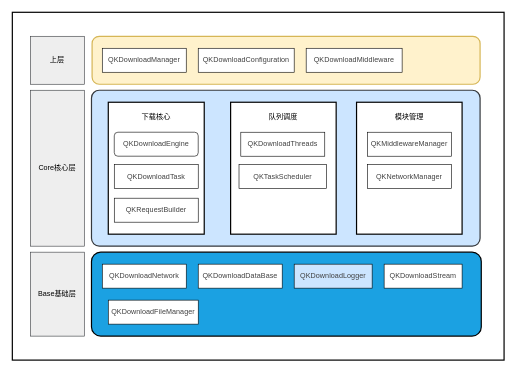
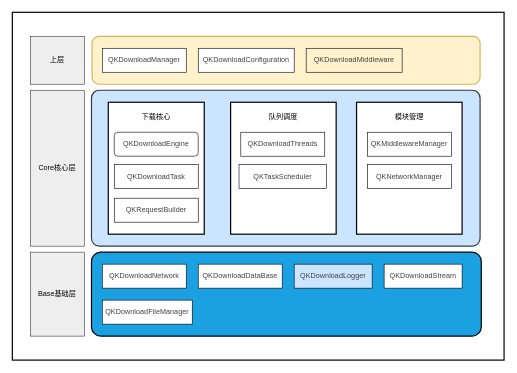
  <mxCell id="0" />
  <mxCell id="1" parent="0" />
  <mxCell id="2" value="" style="rounded=0;whiteSpace=wrap;html=1;shadow=0;strokeColor=#000000;strokeWidth=2;gradientColor=none;" vertex="1" parent="1"><mxGeometry x="20" y="20" width="820" height="580" as="geometry" /></mxCell>
  <mxCell id="3" value="" style="rounded=1;whiteSpace=wrap;html=1;fillColor=#1ba1e2;fontColor=#ffffff;strokeWidth=2;arcSize=11;" vertex="1" parent="1"><mxGeometry x="152" y="420" width="650" height="140" as="geometry" /></mxCell>
  <mxCell id="4" value="Base基础层" style="rounded=0;whiteSpace=wrap;html=1;direction=west;fillColor=#eeeeee;strokeColor=#36393d;" vertex="1" parent="1"><mxGeometry x="50" y="420" width="90" height="140" as="geometry" /></mxCell>
  <mxCell id="5" value="&lt;span style=&quot;color: rgb(64 , 64 , 64) ; line-height: 1.74 ; letter-spacing: 0.008em ; outline-style: none ; overflow-wrap: break-word&quot;&gt;&lt;font style=&quot;font-size: 12px&quot;&gt;QKDownloadNetwork&lt;/font&gt;&lt;/span&gt;" style="rounded=0;whiteSpace=wrap;html=1;perimeterSpacing=20;" vertex="1" parent="1"><mxGeometry x="170" y="440" width="140" height="40" as="geometry" /></mxCell>
  <mxCell id="6" value="&lt;span style=&quot;color: rgb(64 , 64 , 64) ; line-height: 1.74 ; letter-spacing: 0.008em ; outline-style: none ; overflow-wrap: break-word&quot;&gt;&lt;font style=&quot;font-size: 12px&quot;&gt;QKDownloadDataBase&lt;/font&gt;&lt;/span&gt;" style="rounded=0;whiteSpace=wrap;html=1;perimeterSpacing=20;" vertex="1" parent="1"><mxGeometry x="330" y="440" width="140" height="40" as="geometry" /></mxCell>
  <mxCell id="7" value="&lt;span style=&quot;color: rgb(64 , 64 , 64) ; line-height: 1.74 ; letter-spacing: 0.008em ; outline-style: none ; overflow-wrap: break-word&quot;&gt;&lt;font style=&quot;font-size: 12px&quot;&gt;QKDownloadLogger&lt;/font&gt;&lt;/span&gt;" style="rounded=0;whiteSpace=wrap;html=1;perimeterSpacing=20;fillColor=#cce5ff;" vertex="1" parent="1"><mxGeometry x="490" y="440" width="130" height="40" as="geometry" /></mxCell>
  <mxCell id="8" value="&lt;span style=&quot;color: rgb(64 , 64 , 64) ; line-height: 1.74 ; letter-spacing: 0.008em ; outline-style: none ; overflow-wrap: break-word&quot;&gt;&lt;font style=&quot;font-size: 12px&quot;&gt;QKDownloadStream&lt;/font&gt;&lt;/span&gt;" style="rounded=0;whiteSpace=wrap;html=1;perimeterSpacing=20;" vertex="1" parent="1"><mxGeometry x="640" y="440" width="130" height="40" as="geometry" /></mxCell>
- <mxCell id="9" value="&lt;span style=&quot;color: rgb(64 , 64 , 64) ; line-height: 1.74 ; letter-spacing: 0.008em ; outline-style: none ; overflow-wrap: break-word&quot;&gt;&lt;font style=&quot;font-size: 12px&quot;&gt;QKDownloadFileManager&lt;/font&gt;&lt;/span&gt;" style="rounded=0;whiteSpace=wrap;html=1;perimeterSpacing=20;" vertex="1" parent="1"><mxGeometry x="180" y="500" width="150" height="40" as="geometry" /></mxCell>
+ <mxCell id="9" value="&lt;span style=&quot;color: rgb(64 , 64 , 64) ; line-height: 1.74 ; letter-spacing: 0.008em ; outline-style: none ; overflow-wrap: break-word&quot;&gt;&lt;font style=&quot;font-size: 12px&quot;&gt;QKDownloadFileManager&lt;/font&gt;&lt;/span&gt;" style="rounded=0;whiteSpace=wrap;html=1;perimeterSpacing=20;" vertex="1" parent="1"><mxGeometry x="170" y="500" width="150" height="40" as="geometry" /></mxCell>
  <mxCell id="10" value="Core核心层" style="rounded=0;whiteSpace=wrap;html=1;direction=west;fillColor=#eeeeee;strokeColor=#36393d;" vertex="1" parent="1"><mxGeometry x="50" y="150" width="90" height="260" as="geometry" /></mxCell>
  <mxCell id="11" value="" style="rounded=1;whiteSpace=wrap;html=1;strokeColor=#36393d;strokeWidth=2;fillColor=#cce5ff;arcSize=5;" vertex="1" parent="1"><mxGeometry x="152" y="150" width="648" height="260" as="geometry" /></mxCell>
  <mxCell id="12" value="" style="rounded=0;whiteSpace=wrap;html=1;strokeColor=#000000;strokeWidth=2;gradientColor=none;" vertex="1" parent="1"><mxGeometry x="384" y="170" width="176" height="220" as="geometry" /></mxCell>
  <mxCell id="13" value="&lt;span style=&quot;color: rgb(64 , 64 , 64) ; line-height: 1.74 ; letter-spacing: 0.008em ; outline-style: none ; overflow-wrap: break-word&quot;&gt;&lt;font style=&quot;font-size: 12px&quot;&gt;QKDownloadThreads&lt;/font&gt;&lt;/span&gt;" style="rounded=0;whiteSpace=wrap;html=1;perimeterSpacing=20;" vertex="1" parent="1"><mxGeometry x="401" y="220" width="140" height="40" as="geometry" /></mxCell>
  <mxCell id="14" value="&lt;span style=&quot;color: rgb(64 , 64 , 64) ; line-height: 1.74 ; letter-spacing: 0.008em ; outline-style: none ; overflow-wrap: break-word&quot;&gt;&lt;font style=&quot;font-size: 12px&quot;&gt;QKTaskScheduler&lt;/font&gt;&lt;/span&gt;" style="rounded=0;whiteSpace=wrap;html=1;perimeterSpacing=20;" vertex="1" parent="1"><mxGeometry x="398" y="274" width="146" height="40" as="geometry" /></mxCell>
  <mxCell id="15" value="" style="rounded=0;whiteSpace=wrap;html=1;strokeColor=#000000;strokeWidth=2;gradientColor=none;" vertex="1" parent="1"><mxGeometry x="180" y="170" width="160" height="220" as="geometry" /></mxCell>
  <mxCell id="16" value="&lt;span style=&quot;color: rgb(64 , 64 , 64) ; line-height: 1.74 ; letter-spacing: 0.008em ; outline-style: none ; overflow-wrap: break-word&quot;&gt;&lt;font style=&quot;font-size: 12px&quot;&gt;QKRequestBuilder&lt;/font&gt;&lt;/span&gt;" style="rounded=0;whiteSpace=wrap;html=1;perimeterSpacing=20;" vertex="1" parent="1"><mxGeometry x="190" y="330" width="140" height="40" as="geometry" /></mxCell>
  <mxCell id="17" value="&lt;span style=&quot;color: rgb(64 , 64 , 64) ; line-height: 1.74 ; letter-spacing: 0.008em ; outline-style: none ; overflow-wrap: break-word&quot;&gt;&lt;font style=&quot;font-size: 12px&quot;&gt;QKDownloadTask&lt;/font&gt;&lt;/span&gt;" style="rounded=0;whiteSpace=wrap;html=1;perimeterSpacing=20;" vertex="1" parent="1"><mxGeometry x="190" y="274" width="140" height="40" as="geometry" /></mxCell>
  <mxCell id="18" value="&lt;span style=&quot;color: rgb(64 , 64 , 64) ; line-height: 1.74 ; letter-spacing: 0.008em ; outline-style: none ; overflow-wrap: break-word&quot;&gt;&lt;font style=&quot;font-size: 12px&quot;&gt;QKDownloadEngine&lt;/font&gt;&lt;/span&gt;" style="whiteSpace=wrap;html=1;perimeterSpacing=20;shadow=0;rounded=1;" vertex="1" parent="1"><mxGeometry x="190" y="220" width="140" height="40" as="geometry" /></mxCell>
  <mxCell id="19" value="下载核心" style="text;html=1;strokeColor=none;fillColor=none;align=center;verticalAlign=middle;whiteSpace=wrap;rounded=0;" vertex="1" parent="1"><mxGeometry x="230" y="180" width="60" height="30" as="geometry" /></mxCell>
  <mxCell id="20" value="队列调度" style="text;html=1;strokeColor=none;fillColor=none;align=center;verticalAlign=middle;whiteSpace=wrap;rounded=0;shadow=0;" vertex="1" parent="1"><mxGeometry x="447" y="185" width="50" height="20" as="geometry" /></mxCell>
  <mxCell id="21" value="" style="rounded=0;whiteSpace=wrap;html=1;strokeColor=#000000;strokeWidth=2;gradientColor=none;" vertex="1" parent="1"><mxGeometry x="594" y="170" width="176" height="220" as="geometry" /></mxCell>
  <mxCell id="22" value="模块管理" style="text;html=1;strokeColor=none;fillColor=none;align=center;verticalAlign=middle;whiteSpace=wrap;rounded=0;shadow=0;" vertex="1" parent="1"><mxGeometry x="657" y="185" width="50" height="20" as="geometry" /></mxCell>
  <mxCell id="23" value="&lt;span style=&quot;color: rgb(64 , 64 , 64) ; line-height: 1.74 ; letter-spacing: 0.008em ; outline-style: none ; overflow-wrap: break-word&quot;&gt;&lt;font style=&quot;font-size: 12px&quot;&gt;QKMiddlewareManager&lt;/font&gt;&lt;/span&gt;" style="rounded=0;whiteSpace=wrap;html=1;perimeterSpacing=20;" vertex="1" parent="1"><mxGeometry x="612" y="220" width="140" height="40" as="geometry" /></mxCell>
  <mxCell id="24" value="&lt;span style=&quot;color: rgb(64 , 64 , 64) ; line-height: 1.74 ; letter-spacing: 0.008em ; outline-style: none ; overflow-wrap: break-word&quot;&gt;&lt;font style=&quot;font-size: 12px&quot;&gt;QKNetworkManager&lt;/font&gt;&lt;/span&gt;" style="rounded=0;whiteSpace=wrap;html=1;perimeterSpacing=20;" vertex="1" parent="1"><mxGeometry x="612" y="274" width="140" height="40" as="geometry" /></mxCell>
  <mxCell id="25" value="" style="rounded=1;whiteSpace=wrap;html=1;shadow=0;strokeColor=#d6b656;strokeWidth=2;fillColor=#fff2cc;" vertex="1" parent="1"><mxGeometry x="153" y="60" width="647" height="80" as="geometry" /></mxCell>
  <mxCell id="26" value="上层" style="rounded=0;whiteSpace=wrap;html=1;direction=west;fillColor=#eeeeee;strokeColor=#36393d;" vertex="1" parent="1"><mxGeometry x="50" y="60" width="90" height="80" as="geometry" /></mxCell>
  <mxCell id="27" value="&lt;span style=&quot;color: rgb(64 , 64 , 64) ; line-height: 1.74 ; letter-spacing: 0.008em ; outline-style: none ; overflow-wrap: break-word&quot;&gt;&lt;font style=&quot;font-size: 12px&quot;&gt;QKDownloadManager&lt;/font&gt;&lt;/span&gt;" style="rounded=0;whiteSpace=wrap;html=1;perimeterSpacing=20;shadow=0;" vertex="1" parent="1"><mxGeometry x="170" y="80" width="140" height="40" as="geometry" /></mxCell>
  <mxCell id="28" value="&lt;span style=&quot;color: rgb(64 , 64 , 64) ; line-height: 1.74 ; letter-spacing: 0.008em ; outline-style: none ; overflow-wrap: break-word&quot;&gt;&lt;font style=&quot;font-size: 12px&quot;&gt;QKDownloadConfiguration&lt;/font&gt;&lt;/span&gt;" style="rounded=0;whiteSpace=wrap;html=1;perimeterSpacing=20;shadow=0;" vertex="1" parent="1"><mxGeometry x="330" y="80" width="160" height="40" as="geometry" /></mxCell>
- <mxCell id="29" value="&lt;span style=&quot;color: rgb(64 , 64 , 64) ; line-height: 1.74 ; letter-spacing: 0.008em ; outline-style: none ; overflow-wrap: break-word&quot;&gt;&lt;font style=&quot;font-size: 12px&quot;&gt;QKDownloadMiddleware&lt;/font&gt;&lt;/span&gt;" style="rounded=0;whiteSpace=wrap;html=1;perimeterSpacing=20;shadow=0;" vertex="1" parent="1"><mxGeometry x="510" y="80" width="160" height="40" as="geometry" /></mxCell>
+ <mxCell id="29" value="&lt;span style=&quot;color: rgb(64 , 64 , 64) ; line-height: 1.74 ; letter-spacing: 0.008em ; outline-style: none ; overflow-wrap: break-word&quot;&gt;&lt;font style=&quot;font-size: 12px&quot;&gt;QKDownloadMiddleware&lt;/font&gt;&lt;/span&gt;" style="rounded=0;whiteSpace=wrap;html=1;perimeterSpacing=20;shadow=0;fillColor=#fff2cc;" vertex="1" parent="1"><mxGeometry x="510" y="80" width="160" height="40" as="geometry" /></mxCell>
